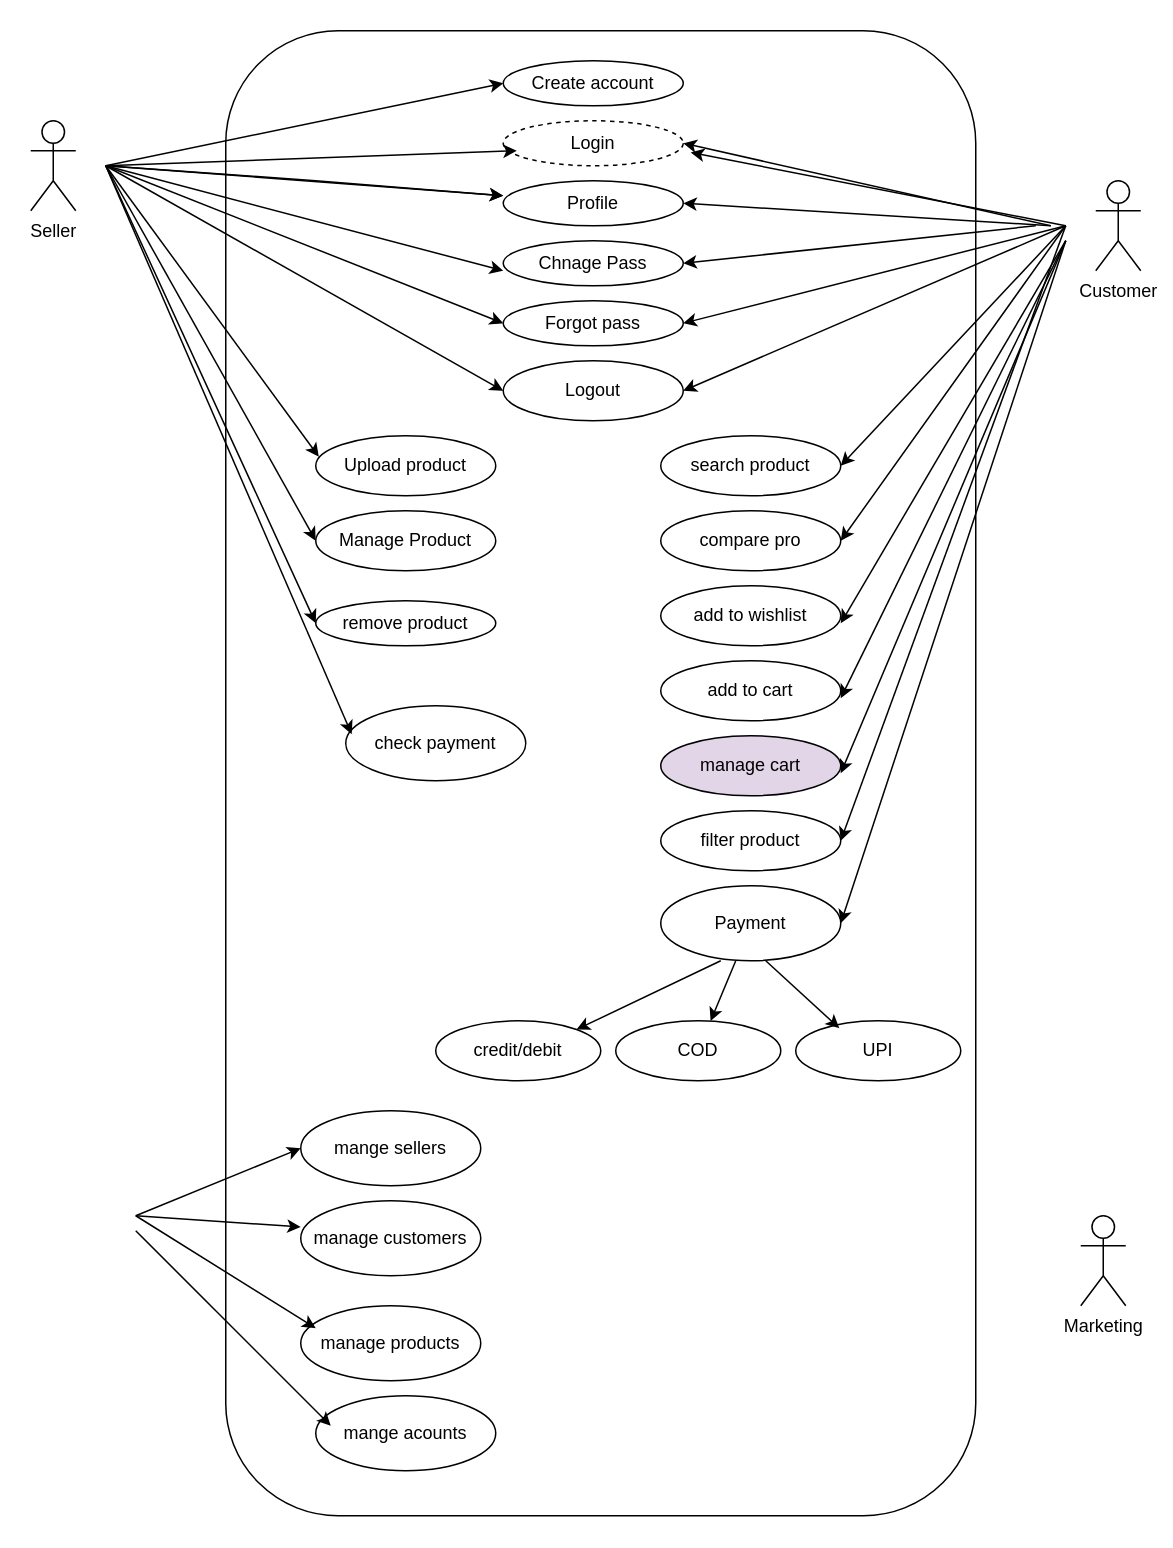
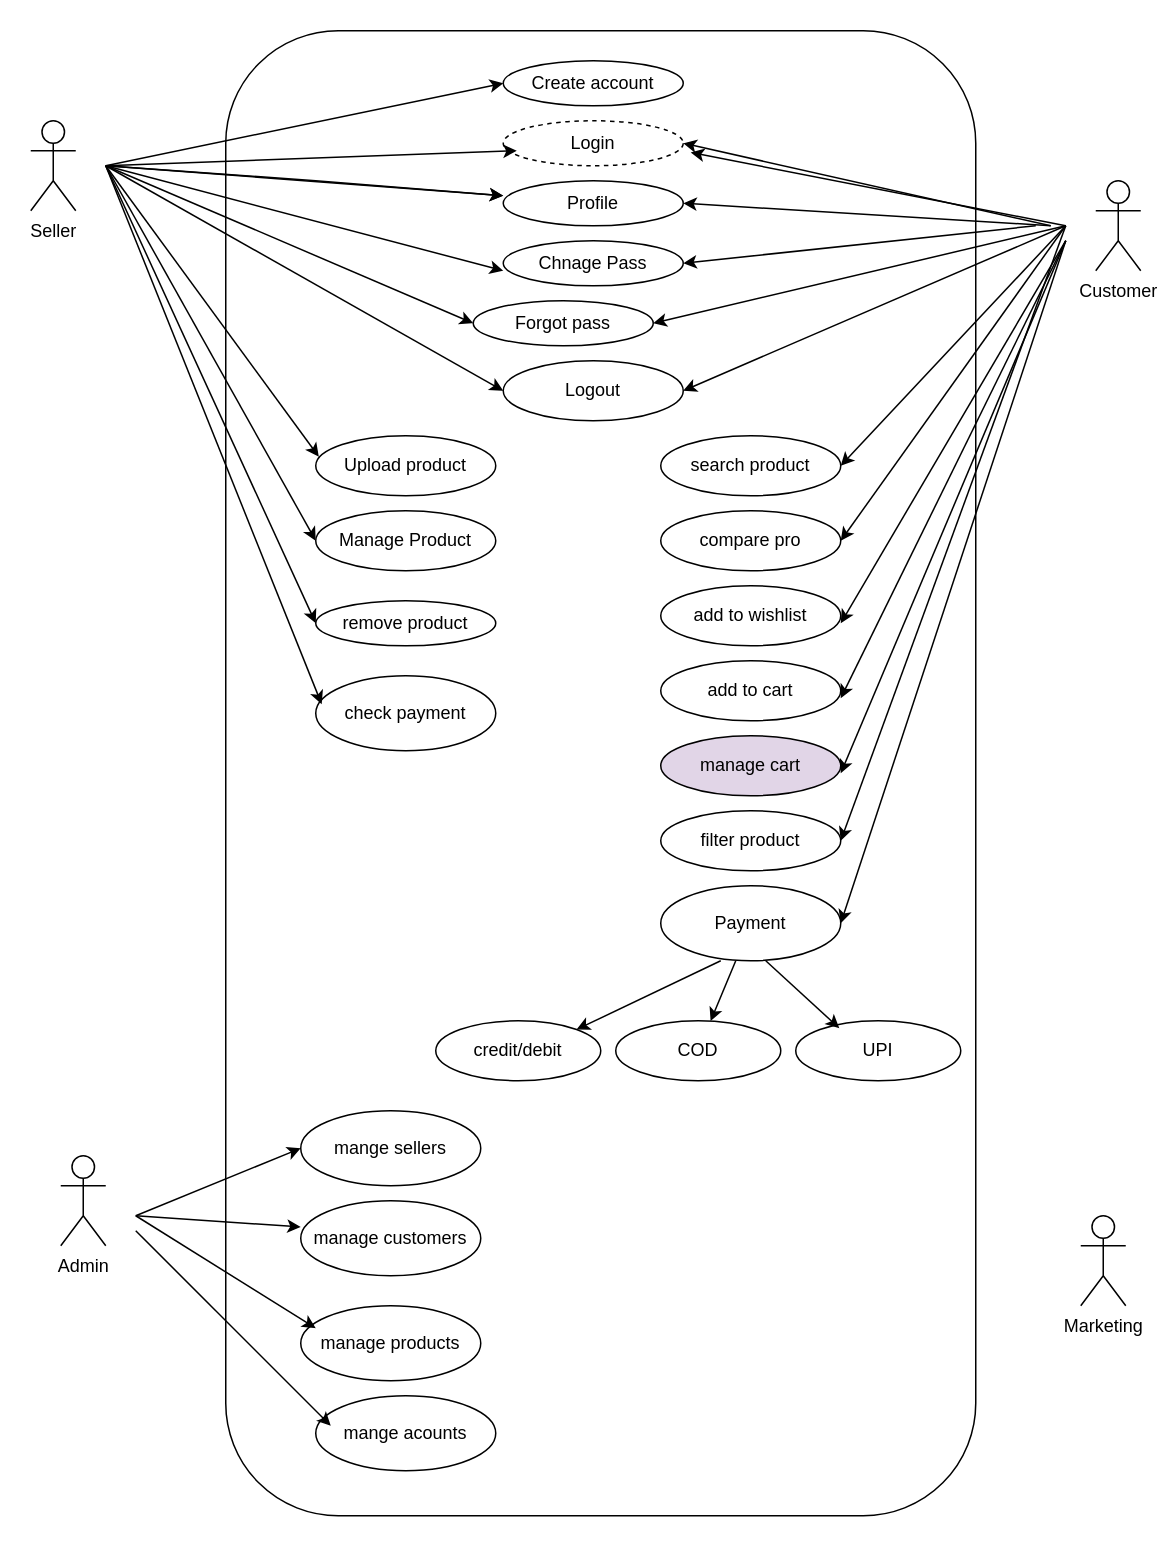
  <mxCell id="0" />
  <mxCell id="1" parent="0" />
  <mxCell id="2" value="" style="rounded=1;whiteSpace=wrap;html=1;" vertex="1" parent="1"><mxGeometry x="150" y="20" width="500" height="990" as="geometry" /></mxCell>
  <mxCell id="3" value="Seller" style="shape=umlActor;verticalLabelPosition=bottom;verticalAlign=top;html=1;outlineConnect=0;" vertex="1" parent="1"><mxGeometry x="20" y="80" width="30" height="60" as="geometry" /></mxCell>
  <mxCell id="4" value="Customer" style="shape=umlActor;verticalLabelPosition=bottom;verticalAlign=top;html=1;outlineConnect=0;" vertex="1" parent="1"><mxGeometry x="730" y="120" width="30" height="60" as="geometry" /></mxCell>
  <mxCell id="5" value="Create account" style="ellipse;whiteSpace=wrap;html=1;" vertex="1" parent="1"><mxGeometry x="335" y="40" width="120" height="30" as="geometry" /></mxCell>
  <mxCell id="6" value="Login" style="ellipse;whiteSpace=wrap;html=1;dashed=1;" vertex="1" parent="1"><mxGeometry x="335" y="80" width="120" height="30" as="geometry" /></mxCell>
  <mxCell id="7" value="Profile" style="ellipse;whiteSpace=wrap;html=1;" vertex="1" parent="1"><mxGeometry x="335" y="120" width="120" height="30" as="geometry" /></mxCell>
  <mxCell id="8" value="Chnage Pass" style="ellipse;whiteSpace=wrap;html=1;" vertex="1" parent="1"><mxGeometry x="335" y="160" width="120" height="30" as="geometry" /></mxCell>
  <mxCell id="9" style="edgeStyle=orthogonalEdgeStyle;rounded=0;orthogonalLoop=1;jettySize=auto;html=1;exitX=0.5;exitY=1;exitDx=0;exitDy=0;" edge="1" parent="1" source="6" target="6"><mxGeometry relative="1" as="geometry" /></mxCell>
- <mxCell id="10" value="Forgot pass" style="ellipse;whiteSpace=wrap;html=1;" vertex="1" parent="1"><mxGeometry x="335" y="200" width="120" height="30" as="geometry" /></mxCell>
+ <mxCell id="10" value="Forgot pass" style="ellipse;whiteSpace=wrap;html=1;" vertex="1" parent="1"><mxGeometry x="315" y="200" width="120" height="30" as="geometry" /></mxCell>
  <mxCell id="11" value="Logout" style="ellipse;whiteSpace=wrap;html=1;" vertex="1" parent="1"><mxGeometry x="335" y="240" width="120" height="40" as="geometry" /></mxCell>
  <mxCell id="12" value="" style="endArrow=classic;html=1;rounded=0;entryX=0;entryY=0.5;entryDx=0;entryDy=0;" edge="1" parent="1" target="5"><mxGeometry width="50" height="50" relative="1" as="geometry"><mxPoint x="70" y="110" as="sourcePoint" /><mxPoint x="120" y="60" as="targetPoint" /></mxGeometry></mxCell>
  <mxCell id="13" value="" style="endArrow=classic;html=1;rounded=0;entryX=0.075;entryY=0.667;entryDx=0;entryDy=0;entryPerimeter=0;" edge="1" parent="1" target="6"><mxGeometry width="50" height="50" relative="1" as="geometry"><mxPoint x="70" y="110" as="sourcePoint" /><mxPoint x="120" y="60" as="targetPoint" /></mxGeometry></mxCell>
  <mxCell id="14" value="" style="endArrow=classic;html=1;rounded=0;entryX=0.075;entryY=0.667;entryDx=0;entryDy=0;entryPerimeter=0;" edge="1" parent="1"><mxGeometry width="50" height="50" relative="1" as="geometry"><mxPoint x="70" y="110" as="sourcePoint" /><mxPoint x="335" y="129.99" as="targetPoint" /></mxGeometry></mxCell>
  <mxCell id="15" value="" style="endArrow=classic;html=1;rounded=0;entryX=0.075;entryY=0.667;entryDx=0;entryDy=0;entryPerimeter=0;" edge="1" parent="1"><mxGeometry width="50" height="50" relative="1" as="geometry"><mxPoint x="70" y="110" as="sourcePoint" /><mxPoint x="335" y="129.99" as="targetPoint" /><Array as="points"><mxPoint x="210" y="120" /></Array></mxGeometry></mxCell>
  <mxCell id="16" value="" style="endArrow=classic;html=1;rounded=0;entryX=0.075;entryY=0.667;entryDx=0;entryDy=0;entryPerimeter=0;" edge="1" parent="1"><mxGeometry width="50" height="50" relative="1" as="geometry"><mxPoint x="70" y="110" as="sourcePoint" /><mxPoint x="335" y="179.99" as="targetPoint" /><Array as="points" /></mxGeometry></mxCell>
  <mxCell id="17" value="" style="endArrow=classic;html=1;rounded=0;entryX=0;entryY=0.5;entryDx=0;entryDy=0;" edge="1" parent="1" target="10"><mxGeometry width="50" height="50" relative="1" as="geometry"><mxPoint x="70" y="110" as="sourcePoint" /><mxPoint x="120" y="60" as="targetPoint" /></mxGeometry></mxCell>
  <mxCell id="18" value="" style="endArrow=classic;html=1;rounded=0;entryX=0;entryY=0.5;entryDx=0;entryDy=0;" edge="1" parent="1" target="11"><mxGeometry width="50" height="50" relative="1" as="geometry"><mxPoint x="70" y="110" as="sourcePoint" /><mxPoint x="120" y="60" as="targetPoint" /></mxGeometry></mxCell>
  <mxCell id="19" value="" style="endArrow=classic;html=1;rounded=0;entryX=0.62;entryY=0.082;entryDx=0;entryDy=0;entryPerimeter=0;" edge="1" parent="1" target="2"><mxGeometry width="50" height="50" relative="1" as="geometry"><mxPoint x="710" y="150" as="sourcePoint" /><mxPoint x="760" y="100" as="targetPoint" /></mxGeometry></mxCell>
  <mxCell id="20" value="" style="endArrow=classic;html=1;rounded=0;entryX=1;entryY=0.5;entryDx=0;entryDy=0;" edge="1" parent="1" target="6"><mxGeometry width="50" height="50" relative="1" as="geometry"><mxPoint x="700" y="150" as="sourcePoint" /><mxPoint x="750" y="100" as="targetPoint" /></mxGeometry></mxCell>
  <mxCell id="21" value="" style="endArrow=classic;html=1;rounded=0;entryX=1;entryY=0.5;entryDx=0;entryDy=0;" edge="1" parent="1" target="7"><mxGeometry width="50" height="50" relative="1" as="geometry"><mxPoint x="700" y="150" as="sourcePoint" /><mxPoint x="750" y="100" as="targetPoint" /></mxGeometry></mxCell>
  <mxCell id="22" value="" style="endArrow=classic;html=1;rounded=0;entryX=1;entryY=0.5;entryDx=0;entryDy=0;" edge="1" parent="1" target="8"><mxGeometry width="50" height="50" relative="1" as="geometry"><mxPoint x="690" y="150" as="sourcePoint" /><mxPoint x="740" y="100" as="targetPoint" /></mxGeometry></mxCell>
  <mxCell id="23" value="" style="endArrow=classic;html=1;rounded=0;entryX=1;entryY=0.5;entryDx=0;entryDy=0;" edge="1" parent="1" target="10"><mxGeometry width="50" height="50" relative="1" as="geometry"><mxPoint x="710" y="150" as="sourcePoint" /><mxPoint x="760" y="100" as="targetPoint" /></mxGeometry></mxCell>
  <mxCell id="24" value="" style="endArrow=classic;html=1;rounded=0;entryX=1;entryY=0.5;entryDx=0;entryDy=0;" edge="1" parent="1" target="11"><mxGeometry width="50" height="50" relative="1" as="geometry"><mxPoint x="710" y="150" as="sourcePoint" /><mxPoint x="760" y="100" as="targetPoint" /></mxGeometry></mxCell>
  <mxCell id="25" value="Upload product" style="ellipse;whiteSpace=wrap;html=1;" vertex="1" parent="1"><mxGeometry x="210" y="290" width="120" height="40" as="geometry" /></mxCell>
  <mxCell id="26" value="Manage Product" style="ellipse;whiteSpace=wrap;html=1;" vertex="1" parent="1"><mxGeometry x="210" y="340" width="120" height="40" as="geometry" /></mxCell>
  <mxCell id="27" value="remove product" style="ellipse;whiteSpace=wrap;html=1;" vertex="1" parent="1"><mxGeometry x="210" y="400" width="120" height="30" as="geometry" /></mxCell>
  <mxCell id="28" value="" style="endArrow=classic;html=1;rounded=0;entryX=0.017;entryY=0.35;entryDx=0;entryDy=0;entryPerimeter=0;" edge="1" parent="1" target="25"><mxGeometry width="50" height="50" relative="1" as="geometry"><mxPoint x="70" y="110" as="sourcePoint" /><mxPoint x="120" y="60" as="targetPoint" /></mxGeometry></mxCell>
  <mxCell id="29" value="" style="endArrow=classic;html=1;rounded=0;entryX=0;entryY=0.5;entryDx=0;entryDy=0;" edge="1" parent="1" target="26"><mxGeometry width="50" height="50" relative="1" as="geometry"><mxPoint x="70" y="110" as="sourcePoint" /><mxPoint x="120" y="60" as="targetPoint" /></mxGeometry></mxCell>
  <mxCell id="30" value="" style="endArrow=classic;html=1;rounded=0;entryX=0;entryY=0.5;entryDx=0;entryDy=0;" edge="1" parent="1" target="27"><mxGeometry width="50" height="50" relative="1" as="geometry"><mxPoint x="70" y="110" as="sourcePoint" /><mxPoint x="120" y="60" as="targetPoint" /></mxGeometry></mxCell>
  <mxCell id="31" value="search product" style="ellipse;whiteSpace=wrap;html=1;" vertex="1" parent="1"><mxGeometry x="440" y="290" width="120" height="40" as="geometry" /></mxCell>
  <mxCell id="32" value="compare pro" style="ellipse;whiteSpace=wrap;html=1;" vertex="1" parent="1"><mxGeometry x="440" y="340" width="120" height="40" as="geometry" /></mxCell>
  <mxCell id="33" value="add to wishlist" style="ellipse;whiteSpace=wrap;html=1;" vertex="1" parent="1"><mxGeometry x="440" y="390" width="120" height="40" as="geometry" /></mxCell>
  <mxCell id="34" value="add to cart" style="ellipse;whiteSpace=wrap;html=1;" vertex="1" parent="1"><mxGeometry x="440" y="440" width="120" height="40" as="geometry" /></mxCell>
  <mxCell id="35" value="manage cart" style="ellipse;whiteSpace=wrap;html=1;fillColor=#e1d5e7;" vertex="1" parent="1"><mxGeometry x="440" y="490" width="120" height="40" as="geometry" /></mxCell>
  <mxCell id="36" value="filter product" style="ellipse;whiteSpace=wrap;html=1;" vertex="1" parent="1"><mxGeometry x="440" y="540" width="120" height="40" as="geometry" /></mxCell>
  <mxCell id="37" value="" style="endArrow=classic;html=1;rounded=0;entryX=1;entryY=0.5;entryDx=0;entryDy=0;" edge="1" parent="1" target="31"><mxGeometry width="50" height="50" relative="1" as="geometry"><mxPoint x="710" y="150" as="sourcePoint" /><mxPoint x="760" y="100" as="targetPoint" /></mxGeometry></mxCell>
  <mxCell id="38" value="" style="endArrow=classic;html=1;rounded=0;entryX=1;entryY=0.5;entryDx=0;entryDy=0;" edge="1" parent="1" target="32"><mxGeometry width="50" height="50" relative="1" as="geometry"><mxPoint x="710" y="150" as="sourcePoint" /><mxPoint x="760" y="100" as="targetPoint" /></mxGeometry></mxCell>
  <mxCell id="39" value="" style="endArrow=classic;html=1;rounded=0;entryX=1;entryY=0.5;entryDx=0;entryDy=0;" edge="1" parent="1"><mxGeometry width="50" height="50" relative="1" as="geometry"><mxPoint x="710" y="160" as="sourcePoint" /><mxPoint x="560" y="415" as="targetPoint" /></mxGeometry></mxCell>
  <mxCell id="40" value="" style="endArrow=classic;html=1;rounded=0;entryX=1;entryY=0.5;entryDx=0;entryDy=0;" edge="1" parent="1"><mxGeometry width="50" height="50" relative="1" as="geometry"><mxPoint x="710" y="160" as="sourcePoint" /><mxPoint x="560" y="465" as="targetPoint" /></mxGeometry></mxCell>
  <mxCell id="41" value="" style="endArrow=classic;html=1;rounded=0;entryX=1;entryY=0.5;entryDx=0;entryDy=0;" edge="1" parent="1"><mxGeometry width="50" height="50" relative="1" as="geometry"><mxPoint x="710" y="160" as="sourcePoint" /><mxPoint x="560" y="515" as="targetPoint" /></mxGeometry></mxCell>
  <mxCell id="42" value="" style="endArrow=classic;html=1;rounded=0;entryX=1;entryY=0.5;entryDx=0;entryDy=0;" edge="1" parent="1"><mxGeometry width="50" height="50" relative="1" as="geometry"><mxPoint x="710" y="150" as="sourcePoint" /><mxPoint x="560" y="560" as="targetPoint" /></mxGeometry></mxCell>
  <mxCell id="43" value="Payment" style="ellipse;whiteSpace=wrap;html=1;" vertex="1" parent="1"><mxGeometry x="440" y="590" width="120" height="50" as="geometry" /></mxCell>
  <mxCell id="44" value="" style="endArrow=classic;html=1;rounded=0;entryX=1;entryY=0.5;entryDx=0;entryDy=0;" edge="1" parent="1"><mxGeometry width="50" height="50" relative="1" as="geometry"><mxPoint x="710" y="160" as="sourcePoint" /><mxPoint x="560" y="615" as="targetPoint" /></mxGeometry></mxCell>
  <mxCell id="45" value="credit/debit" style="ellipse;whiteSpace=wrap;html=1;" vertex="1" parent="1"><mxGeometry x="290" y="680" width="110" height="40" as="geometry" /></mxCell>
  <mxCell id="46" value="COD" style="ellipse;whiteSpace=wrap;html=1;" vertex="1" parent="1"><mxGeometry x="410" y="680" width="110" height="40" as="geometry" /></mxCell>
  <mxCell id="47" value="UPI" style="ellipse;whiteSpace=wrap;html=1;" vertex="1" parent="1"><mxGeometry x="530" y="680" width="110" height="40" as="geometry" /></mxCell>
  <mxCell id="48" value="" style="endArrow=classic;html=1;rounded=0;entryX=1;entryY=0;entryDx=0;entryDy=0;" edge="1" parent="1" target="45"><mxGeometry width="50" height="50" relative="1" as="geometry"><mxPoint x="480" y="640" as="sourcePoint" /><mxPoint x="530" y="590" as="targetPoint" /></mxGeometry></mxCell>
  <mxCell id="49" value="" style="endArrow=classic;html=1;rounded=0;" edge="1" parent="1" target="46"><mxGeometry width="50" height="50" relative="1" as="geometry"><mxPoint x="490" y="640" as="sourcePoint" /><mxPoint x="540" y="590" as="targetPoint" /></mxGeometry></mxCell>
  <mxCell id="50" value="" style="endArrow=classic;html=1;rounded=0;entryX=0.264;entryY=0.125;entryDx=0;entryDy=0;entryPerimeter=0;" edge="1" parent="1" target="47"><mxGeometry width="50" height="50" relative="1" as="geometry"><mxPoint x="510" y="640" as="sourcePoint" /><mxPoint x="560" y="590" as="targetPoint" /></mxGeometry></mxCell>
- <mxCell id="51" value="check payment" style="ellipse;whiteSpace=wrap;html=1;" vertex="1" parent="1"><mxGeometry x="230" y="470" width="120" height="50" as="geometry" /></mxCell>
+ <mxCell id="51" value="check payment" style="ellipse;whiteSpace=wrap;html=1;" vertex="1" parent="1"><mxGeometry x="210" y="450" width="120" height="50" as="geometry" /></mxCell>
  <mxCell id="52" value="" style="endArrow=classic;html=1;rounded=0;entryX=0.033;entryY=0.38;entryDx=0;entryDy=0;entryPerimeter=0;" edge="1" parent="1" target="51"><mxGeometry width="50" height="50" relative="1" as="geometry"><mxPoint x="70" y="110" as="sourcePoint" /><mxPoint x="120" y="60" as="targetPoint" /></mxGeometry></mxCell>
+ <mxCell id="53" value="Admin" style="shape=umlActor;verticalLabelPosition=bottom;verticalAlign=top;html=1;outlineConnect=0;" vertex="1" parent="1"><mxGeometry x="40" y="770" width="30" height="60" as="geometry" /></mxCell>
  <mxCell id="54" value="mange sellers" style="ellipse;whiteSpace=wrap;html=1;" vertex="1" parent="1"><mxGeometry x="200" y="740" width="120" height="50" as="geometry" /></mxCell>
  <mxCell id="55" value="manage customers" style="ellipse;whiteSpace=wrap;html=1;" vertex="1" parent="1"><mxGeometry x="200" y="800" width="120" height="50" as="geometry" /></mxCell>
  <mxCell id="56" value="manage products" style="ellipse;whiteSpace=wrap;html=1;" vertex="1" parent="1"><mxGeometry x="200" y="870" width="120" height="50" as="geometry" /></mxCell>
  <mxCell id="57" value="mange acounts" style="ellipse;whiteSpace=wrap;html=1;" vertex="1" parent="1"><mxGeometry x="210" y="930" width="120" height="50" as="geometry" /></mxCell>
  <mxCell id="58" value="Marketing" style="shape=umlActor;verticalLabelPosition=bottom;verticalAlign=top;html=1;outlineConnect=0;" vertex="1" parent="1"><mxGeometry x="720" y="810" width="30" height="60" as="geometry" /></mxCell>
  <mxCell id="59" value="" style="endArrow=classic;html=1;rounded=0;entryX=0;entryY=0.5;entryDx=0;entryDy=0;" edge="1" parent="1" target="54"><mxGeometry width="50" height="50" relative="1" as="geometry"><mxPoint x="90" y="810" as="sourcePoint" /><mxPoint x="140" y="760" as="targetPoint" /></mxGeometry></mxCell>
  <mxCell id="60" value="" style="endArrow=classic;html=1;rounded=0;entryX=0;entryY=0.5;entryDx=0;entryDy=0;" edge="1" parent="1"><mxGeometry width="50" height="50" relative="1" as="geometry"><mxPoint x="90" y="810" as="sourcePoint" /><mxPoint x="200" y="817.5" as="targetPoint" /></mxGeometry></mxCell>
  <mxCell id="61" value="" style="endArrow=classic;html=1;rounded=0;entryX=0;entryY=0.5;entryDx=0;entryDy=0;" edge="1" parent="1"><mxGeometry width="50" height="50" relative="1" as="geometry"><mxPoint x="90" y="810" as="sourcePoint" /><mxPoint x="210" y="885" as="targetPoint" /></mxGeometry></mxCell>
  <mxCell id="62" value="" style="endArrow=classic;html=1;rounded=0;entryX=0;entryY=0.5;entryDx=0;entryDy=0;" edge="1" parent="1"><mxGeometry width="50" height="50" relative="1" as="geometry"><mxPoint x="90" y="820" as="sourcePoint" /><mxPoint x="220" y="950" as="targetPoint" /></mxGeometry></mxCell>
